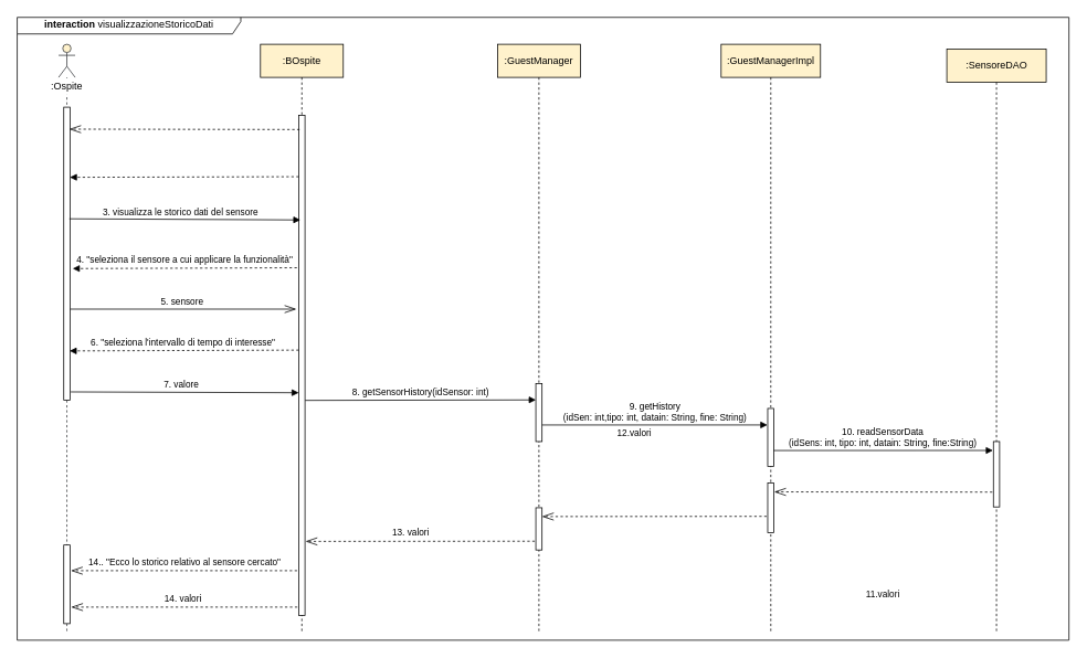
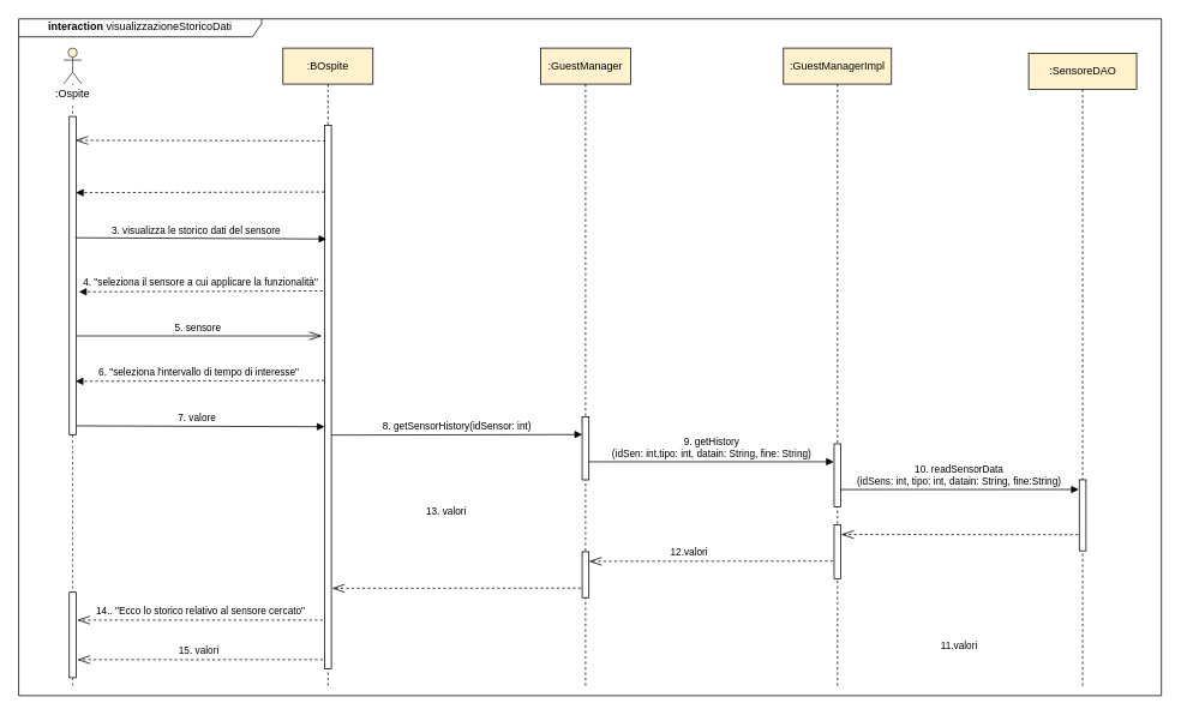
  <mxCell id="0" />
  <mxCell id="1" parent="0" />
  <mxCell id="2" value="" style="endArrow=block;dashed=1;endFill=1;endSize=6;html=1;startSize=8;" parent="1" edge="1"><mxGeometry width="160" relative="1" as="geometry"><mxPoint x="363.75" y="323" as="sourcePoint" /><mxPoint x="87" y="324" as="targetPoint" /><Array as="points" /></mxGeometry></mxCell>
  <mxCell id="3" value="&lt;b&gt;interaction&amp;nbsp;&lt;/b&gt;visualizzazioneStoricoDati" style="shape=umlFrame;whiteSpace=wrap;html=1;width=270;height=20;" parent="1" vertex="1"><mxGeometry x="20" y="20.5" width="1270" height="752.5" as="geometry" /></mxCell>
  <mxCell id="4" value="5. sensore" style="html=1;verticalAlign=bottom;startArrow=none;endArrow=openThin;startSize=6;startFill=0;endFill=0;endSize=12;" parent="1" source="8" edge="1"><mxGeometry x="-0.013" relative="1" as="geometry"><mxPoint x="90" y="403" as="sourcePoint" /><mxPoint x="357" y="373" as="targetPoint" /><mxPoint as="offset" /></mxGeometry></mxCell>
  <mxCell id="5" value=":BOspite" style="shape=umlLifeline;perimeter=lifelinePerimeter;whiteSpace=wrap;html=1;container=1;collapsible=0;recursiveResize=0;outlineConnect=0;fillColor=#FFF2CC;" parent="1" vertex="1"><mxGeometry x="313.75" y="53" width="100" height="710" as="geometry" /></mxCell>
  <mxCell id="6" value="" style="html=1;points=[];perimeter=orthogonalPerimeter;fillColor=#ffffff;" parent="5" vertex="1"><mxGeometry x="46.25" y="86" width="7.5" height="604" as="geometry" /></mxCell>
  <mxCell id="7" value="" style="shape=umlLifeline;participant=umlActor;perimeter=lifelinePerimeter;whiteSpace=wrap;html=1;container=1;collapsible=0;recursiveResize=0;verticalAlign=top;spacingTop=36;outlineConnect=0;strokeColor=#36393d;fillColor=#FFF2CC;" parent="1" vertex="1"><mxGeometry x="70" y="53" width="20" height="710" as="geometry" /></mxCell>
  <mxCell id="8" value="" style="html=1;points=[];perimeter=orthogonalPerimeter;fillColor=#ffffff;" parent="7" vertex="1"><mxGeometry x="6.25" y="76" width="7.5" height="354" as="geometry" /></mxCell>
  <mxCell id="9" value=":Ospite" style="text;html=1;strokeColor=none;align=center;verticalAlign=middle;whiteSpace=wrap;rounded=0;fillColor=#ffffff;" parent="1" vertex="1"><mxGeometry x="50" y="94" width="60" height="20" as="geometry" /></mxCell>
  <mxCell id="10" value=":GuestManagerImpl" style="shape=umlLifeline;perimeter=lifelinePerimeter;whiteSpace=wrap;html=1;container=1;collapsible=0;recursiveResize=0;outlineConnect=0;fillColor=#FFF2CC;" parent="1" vertex="1"><mxGeometry x="870" y="53" width="120" height="710" as="geometry" /></mxCell>
  <mxCell id="11" value="" style="html=1;points=[];perimeter=orthogonalPerimeter;fillColor=#ffffff;" parent="10" vertex="1"><mxGeometry x="56.25" y="440" width="7.5" height="70" as="geometry" /></mxCell>
  <mxCell id="12" value="" style="html=1;points=[];perimeter=orthogonalPerimeter;fillColor=#ffffff;" parent="10" vertex="1"><mxGeometry x="56.25" y="530" width="7.5" height="60" as="geometry" /></mxCell>
  <mxCell id="13" value=":GuestManager" style="shape=umlLifeline;perimeter=lifelinePerimeter;whiteSpace=wrap;html=1;container=1;collapsible=0;recursiveResize=0;outlineConnect=0;fillColor=#FFF2CC;" parent="1" vertex="1"><mxGeometry x="600" y="53" width="100" height="710" as="geometry" /></mxCell>
  <mxCell id="14" value="" style="html=1;points=[];perimeter=orthogonalPerimeter;fillColor=#ffffff;" parent="13" vertex="1"><mxGeometry x="46.25" y="410" width="7.5" height="70" as="geometry" /></mxCell>
  <mxCell id="15" value="" style="html=1;points=[];perimeter=orthogonalPerimeter;fillColor=#ffffff;" parent="13" vertex="1"><mxGeometry x="46.25" y="560" width="7.5" height="51" as="geometry" /></mxCell>
  <mxCell id="16" value=":SensoreDAO" style="shape=umlLifeline;perimeter=lifelinePerimeter;whiteSpace=wrap;html=1;container=1;collapsible=0;recursiveResize=0;outlineConnect=0;fillColor=#FFF2CC;" parent="1" vertex="1"><mxGeometry x="1142.5" y="59" width="120" height="704" as="geometry" /></mxCell>
  <mxCell id="17" value="" style="html=1;points=[];perimeter=orthogonalPerimeter;fillColor=#ffffff;" parent="16" vertex="1"><mxGeometry x="56.25" y="474" width="7.5" height="79" as="geometry" /></mxCell>
  <mxCell id="18" value="8. getSensorHistory(idSensor: int)" style="html=1;verticalAlign=bottom;startArrow=none;endArrow=block;startSize=8;startFill=0;entryX=0.011;entryY=0.281;entryDx=0;entryDy=0;entryPerimeter=0;exitX=1.032;exitY=0.57;exitDx=0;exitDy=0;exitPerimeter=0;" parent="1" source="6" target="14" edge="1"><mxGeometry relative="1" as="geometry"><mxPoint x="364" y="483" as="sourcePoint" /><mxPoint x="630" y="553" as="targetPoint" /></mxGeometry></mxCell>
  <mxCell id="19" value="9. getHistory&lt;br&gt;(idSen: int,tipo: int, datain: String, fine: String)" style="html=1;verticalAlign=bottom;startArrow=none;endArrow=block;startSize=8;startFill=0;exitX=1.007;exitY=0.714;exitDx=0;exitDy=0;exitPerimeter=0;entryX=-0.043;entryY=0.285;entryDx=0;entryDy=0;entryPerimeter=0;" parent="1" source="14" target="11" edge="1"><mxGeometry relative="1" as="geometry"><mxPoint x="650" y="583" as="sourcePoint" /><mxPoint x="915" y="513" as="targetPoint" /></mxGeometry></mxCell>
  <mxCell id="20" value="10. readSensorData&lt;br&gt;(idSens: int, tipo: int, datain: String, fine:String)" style="html=1;verticalAlign=bottom;startArrow=none;endArrow=block;startSize=8;startFill=0;exitX=0.953;exitY=0.726;exitDx=0;exitDy=0;exitPerimeter=0;entryX=-0.07;entryY=0.136;entryDx=0;entryDy=0;entryPerimeter=0;" parent="1" source="11" target="17" edge="1"><mxGeometry relative="1" as="geometry"><mxPoint x="930" y="613.5" as="sourcePoint" /><mxPoint x="1190" y="544" as="targetPoint" /></mxGeometry></mxCell>
  <mxCell id="21" value="" style="endArrow=openThin;dashed=1;endFill=0;endSize=12;html=1;entryX=1.06;entryY=0.18;entryDx=0;entryDy=0;entryPerimeter=0;exitX=-0.165;exitY=0.773;exitDx=0;exitDy=0;exitPerimeter=0;" parent="1" source="17" target="12" edge="1"><mxGeometry width="160" relative="1" as="geometry"><mxPoint x="1180" y="594" as="sourcePoint" /><mxPoint x="930" y="663" as="targetPoint" /><Array as="points" /></mxGeometry></mxCell>
  <mxCell id="22" value="&lt;font style=&quot;font-size: 11px&quot;&gt;11.valori&lt;/font&gt;" style="text;html=1;align=center;verticalAlign=middle;resizable=0;points=[];autosize=1;" parent="1" vertex="1"><mxGeometry x="1035" y="708" width="60" height="20" as="geometry" /></mxCell>
  <mxCell id="23" value="" style="endArrow=openThin;dashed=1;endFill=0;endSize=12;html=1;entryX=1.007;entryY=0.208;entryDx=0;entryDy=0;entryPerimeter=0;exitX=-0.167;exitY=0.673;exitDx=0;exitDy=0;exitPerimeter=0;" parent="1" source="12" target="15" edge="1"><mxGeometry width="160" relative="1" as="geometry"><mxPoint x="910" y="693" as="sourcePoint" /><mxPoint x="650" y="693" as="targetPoint" /><Array as="points" /></mxGeometry></mxCell>
- <mxCell id="24" value="&lt;span style=&quot;font-size: 11px&quot;&gt;12.valori&lt;/span&gt;" style="text;html=1;align=center;verticalAlign=middle;resizable=0;points=[];autosize=1;" parent="1" vertex="1"><mxGeometry x="735" y="513" width="60" height="20" as="geometry" /></mxCell>
+ <mxCell id="24" value="&lt;span style=&quot;font-size: 11px&quot;&gt;12.valori&lt;/span&gt;" style="text;html=1;align=center;verticalAlign=middle;resizable=0;points=[];autosize=1;" parent="1" vertex="1"><mxGeometry x="735" y="603" width="60" height="20" as="geometry" /></mxCell>
  <mxCell id="25" value="" style="endArrow=openThin;dashed=1;endFill=0;endSize=12;html=1;exitX=-0.174;exitY=0.792;exitDx=0;exitDy=0;exitPerimeter=0;entryX=1.11;entryY=0.852;entryDx=0;entryDy=0;entryPerimeter=0;" parent="1" source="15" target="6" edge="1"><mxGeometry width="160" relative="1" as="geometry"><mxPoint x="630" y="723" as="sourcePoint" /><mxPoint x="370" y="653" as="targetPoint" /><Array as="points" /></mxGeometry></mxCell>
- <mxCell id="26" value="&lt;span style=&quot;font-size: 11px&quot;&gt;13. valori&lt;/span&gt;" style="text;html=1;align=center;verticalAlign=middle;resizable=0;points=[];autosize=1;" parent="1" vertex="1"><mxGeometry x="465" y="633" width="60" height="20" as="geometry" /></mxCell>
- <mxCell id="27" value="&lt;span style=&quot;font-size: 11px&quot;&gt;14. valori&lt;/span&gt;" style="text;html=1;align=center;verticalAlign=middle;resizable=0;points=[];autosize=1;" parent="1" vertex="1"><mxGeometry x="190" y="713" width="60" height="20" as="geometry" /></mxCell>
+ <mxCell id="26" value="&lt;span style=&quot;font-size: 11px&quot;&gt;13. valori&lt;/span&gt;" style="text;html=1;align=center;verticalAlign=middle;resizable=0;points=[];autosize=1;" parent="1" vertex="1"><mxGeometry x="465" y="558" width="60" height="20" as="geometry" /></mxCell>
+ <mxCell id="27" value="&lt;span style=&quot;font-size: 11px&quot;&gt;15. valori&lt;/span&gt;" style="text;html=1;align=center;verticalAlign=middle;resizable=0;points=[];autosize=1;" parent="1" vertex="1"><mxGeometry x="190" y="713" width="60" height="20" as="geometry" /></mxCell>
  <mxCell id="28" value="&lt;font style=&quot;font-size: 11px&quot;&gt;14.. &quot;Ecco lo storico relativo al sensore cercato&quot;&lt;/font&gt;" style="text;html=1;align=center;verticalAlign=middle;resizable=0;points=[];autosize=1;" parent="1" vertex="1"><mxGeometry x="96.78" y="669" width="250" height="20" as="geometry" /></mxCell>
  <mxCell id="29" value="" style="endArrow=openThin;dashed=1;endFill=0;endSize=12;html=1;" parent="1" edge="1"><mxGeometry width="160" relative="1" as="geometry"><mxPoint x="358" y="689" as="sourcePoint" /><mxPoint x="85" y="689" as="targetPoint" /><Array as="points" /></mxGeometry></mxCell>
  <mxCell id="30" value="" style="endArrow=openThin;dashed=1;endFill=0;endSize=12;html=1;entryX=0.9;entryY=0.075;entryDx=0;entryDy=0;entryPerimeter=0;" parent="1" target="8" edge="1"><mxGeometry width="160" relative="1" as="geometry"><mxPoint x="361" y="156" as="sourcePoint" /><mxPoint x="90" y="155" as="targetPoint" /><Array as="points" /></mxGeometry></mxCell>
  <mxCell id="31" value="" style="html=1;points=[];perimeter=orthogonalPerimeter;fillColor=#ffffff;" parent="1" vertex="1"><mxGeometry x="76.25" y="658" width="7.5" height="95" as="geometry" /></mxCell>
  <mxCell id="32" value="" style="endArrow=openThin;dashed=1;endFill=0;endSize=12;html=1;" parent="1" edge="1"><mxGeometry width="160" relative="1" as="geometry"><mxPoint x="358.28" y="733" as="sourcePoint" /><mxPoint x="85.28" y="733" as="targetPoint" /><Array as="points" /></mxGeometry></mxCell>
  <mxCell id="33" value="" style="endArrow=block;dashed=1;endFill=1;endSize=6;html=1;entryX=0.974;entryY=0.698;entryDx=0;entryDy=0;entryPerimeter=0;startSize=8;" parent="1" edge="1"><mxGeometry width="160" relative="1" as="geometry"><mxPoint x="360" y="213" as="sourcePoint" /><mxPoint x="83.555" y="213.74" as="targetPoint" /><Array as="points" /></mxGeometry></mxCell>
  <mxCell id="34" value="3. visualizza le storico dati del sensore" style="html=1;verticalAlign=bottom;startArrow=none;endArrow=block;startSize=8;startFill=0;endFill=1;endSize=6;exitX=0.9;exitY=0.381;exitDx=0;exitDy=0;exitPerimeter=0;entryX=0.267;entryY=0.209;entryDx=0;entryDy=0;entryPerimeter=0;" parent="1" edge="1" target="6" source="8"><mxGeometry x="-0.036" relative="1" as="geometry"><mxPoint x="83.745" y="283.408" as="sourcePoint" /><mxPoint x="360.01" y="283" as="targetPoint" /><mxPoint as="offset" /></mxGeometry></mxCell>
  <mxCell id="35" value="&lt;font style=&quot;font-size: 11px&quot;&gt;4. &quot;seleziona il sensore a cui applicare la funzionalità&quot;&lt;/font&gt;" style="text;html=1;align=center;verticalAlign=middle;resizable=0;points=[];autosize=1;" parent="1" vertex="1"><mxGeometry x="81.78" y="303" width="280" height="20" as="geometry" /></mxCell>
  <mxCell id="36" value="" style="endArrow=block;dashed=1;endFill=1;endSize=6;html=1;startSize=8;" edge="1" parent="1"><mxGeometry width="160" relative="1" as="geometry"><mxPoint x="360" y="422.5" as="sourcePoint" /><mxPoint x="83.25" y="423.5" as="targetPoint" /><Array as="points" /></mxGeometry></mxCell>
  <mxCell id="37" value="&lt;font style=&quot;font-size: 11px&quot;&gt;6. &quot;seleziona l'intervallo di tempo di interesse&quot;&lt;/font&gt;" style="text;html=1;align=center;verticalAlign=middle;resizable=0;points=[];autosize=1;" vertex="1" parent="1"><mxGeometry x="100" y="402.5" width="240" height="20" as="geometry" /></mxCell>
  <mxCell id="38" value="7. valore" style="html=1;verticalAlign=bottom;startArrow=none;endArrow=block;startSize=8;startFill=0;endFill=1;endSize=6;exitX=0.9;exitY=0.381;exitDx=0;exitDy=0;exitPerimeter=0;" edge="1" parent="1"><mxGeometry x="-0.036" relative="1" as="geometry"><mxPoint x="84.75" y="473.004" as="sourcePoint" /><mxPoint x="360" y="474" as="targetPoint" /><mxPoint as="offset" /></mxGeometry></mxCell>
